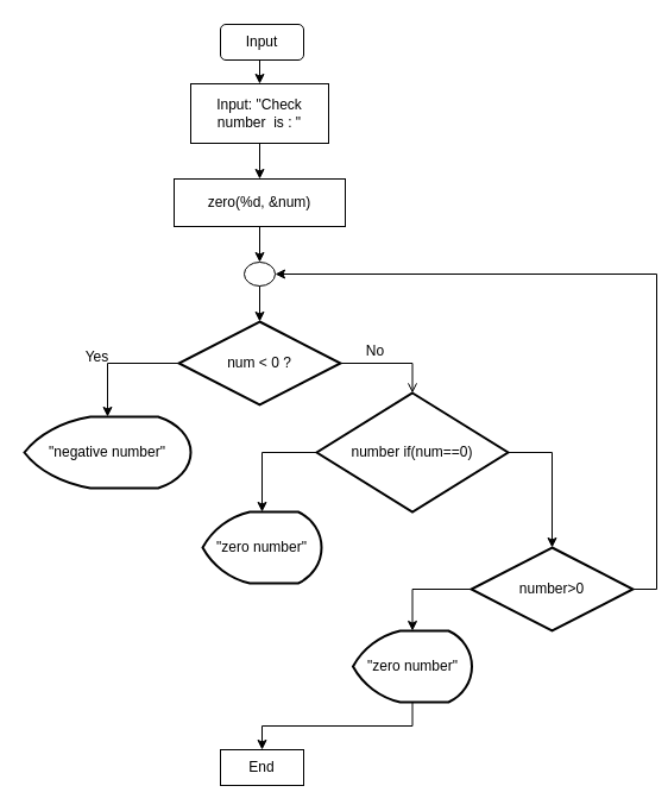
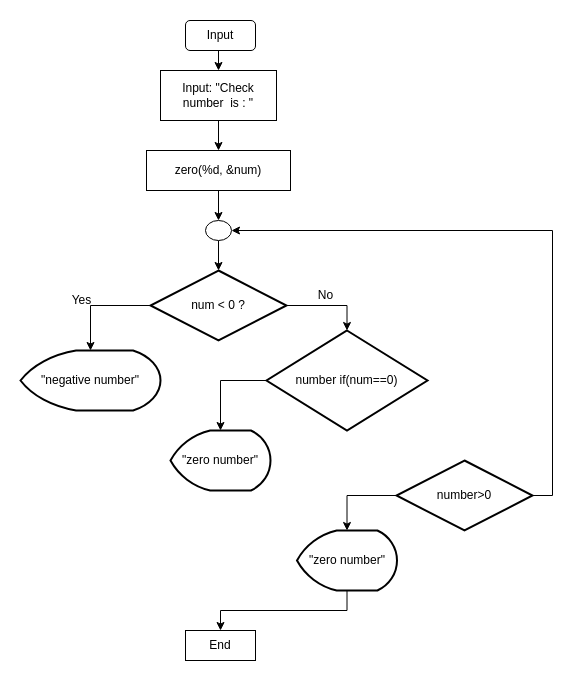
  <mxCell id="0" />
  <mxCell id="1" parent="0" />
  <mxCell id="2" style="edgeStyle=orthogonalEdgeStyle;rounded=0;orthogonalLoop=1;jettySize=auto;html=1;exitX=0.5;exitY=1;exitDx=0;exitDy=0;entryX=0.5;entryY=0;entryDx=0;entryDy=0;" parent="1" source="3" target="5" edge="1"><mxGeometry relative="1" as="geometry" /></mxCell>
  <mxCell id="3" value="Input" style="rounded=1;whiteSpace=wrap;html=1;" parent="1" vertex="1"><mxGeometry x="185" y="20" width="70" height="30" as="geometry" /></mxCell>
  <mxCell id="4" style="edgeStyle=orthogonalEdgeStyle;rounded=0;orthogonalLoop=1;jettySize=auto;html=1;exitX=0.5;exitY=1;exitDx=0;exitDy=0;entryX=0.5;entryY=0;entryDx=0;entryDy=0;" edge="1" parent="1" source="5" target="7"><mxGeometry relative="1" as="geometry" /></mxCell>
  <mxCell id="5" value=" Input: &quot;Check number&amp;nbsp; is : &quot;" style="rounded=0;whiteSpace=wrap;html=1;" parent="1" vertex="1"><mxGeometry x="160" y="70" width="116" height="50" as="geometry" /></mxCell>
  <mxCell id="6" style="edgeStyle=orthogonalEdgeStyle;rounded=0;orthogonalLoop=1;jettySize=auto;html=1;exitX=0.5;exitY=1;exitDx=0;exitDy=0;entryX=0.5;entryY=0;entryDx=0;entryDy=0;entryPerimeter=0;" edge="1" parent="1" source="7" target="19"><mxGeometry relative="1" as="geometry" /></mxCell>
  <mxCell id="7" value="zero(%d, &amp;amp;num)" style="rounded=0;whiteSpace=wrap;html=1;" vertex="1" parent="1"><mxGeometry x="146" y="150" width="144" height="40" as="geometry" /></mxCell>
  <mxCell id="8" style="edgeStyle=orthogonalEdgeStyle;rounded=0;orthogonalLoop=1;jettySize=auto;html=1;exitX=0;exitY=0.5;exitDx=0;exitDy=0;exitPerimeter=0;entryX=0.5;entryY=0;entryDx=0;entryDy=0;entryPerimeter=0;" edge="1" parent="1" source="10" target="11"><mxGeometry relative="1" as="geometry"><mxPoint x="96" y="340" as="targetPoint" /></mxGeometry></mxCell>
- <mxCell id="9" style="edgeStyle=orthogonalEdgeStyle;rounded=0;orthogonalLoop=1;jettySize=auto;html=1;exitX=1;exitY=0.5;exitDx=0;exitDy=0;exitPerimeter=0;entryX=0.5;entryY=0;entryDx=0;entryDy=0;entryPerimeter=0;endArrow=open;" edge="1" parent="1" source="10" target="15"><mxGeometry relative="1" as="geometry" /></mxCell>
+ <mxCell id="9" style="edgeStyle=orthogonalEdgeStyle;rounded=0;orthogonalLoop=1;jettySize=auto;html=1;exitX=1;exitY=0.5;exitDx=0;exitDy=0;exitPerimeter=0;entryX=0.5;entryY=0;entryDx=0;entryDy=0;entryPerimeter=0;" edge="1" parent="1" source="10" target="15"><mxGeometry relative="1" as="geometry" /></mxCell>
  <mxCell id="10" value="num &amp;lt; 0 ?" style="strokeWidth=2;html=1;shape=mxgraph.flowchart.decision;whiteSpace=wrap;" vertex="1" parent="1"><mxGeometry x="150" y="270" width="136" height="70" as="geometry" /></mxCell>
  <mxCell id="11" value="&quot;negative number&quot;" style="strokeWidth=2;html=1;shape=mxgraph.flowchart.display;whiteSpace=wrap;" vertex="1" parent="1"><mxGeometry x="20" y="350" width="140" height="60" as="geometry" /></mxCell>
  <mxCell id="12" value="Yes" style="text;html=1;align=center;verticalAlign=middle;resizable=0;points=[];autosize=1;strokeColor=none;fillColor=none;" vertex="1" parent="1"><mxGeometry x="61" y="285" width="40" height="30" as="geometry" /></mxCell>
  <mxCell id="13" style="edgeStyle=orthogonalEdgeStyle;rounded=0;orthogonalLoop=1;jettySize=auto;html=1;exitX=0;exitY=0.5;exitDx=0;exitDy=0;exitPerimeter=0;entryX=0.5;entryY=0;entryDx=0;entryDy=0;entryPerimeter=0;" edge="1" parent="1" source="15" target="17"><mxGeometry relative="1" as="geometry" /></mxCell>
- <mxCell id="14" style="edgeStyle=orthogonalEdgeStyle;rounded=0;orthogonalLoop=1;jettySize=auto;html=1;exitX=1;exitY=0.5;exitDx=0;exitDy=0;exitPerimeter=0;entryX=0.5;entryY=0;entryDx=0;entryDy=0;entryPerimeter=0;" edge="1" parent="1" source="15" target="22"><mxGeometry relative="1" as="geometry" /></mxCell>
  <mxCell id="15" value="number if(num==0)" style="strokeWidth=2;html=1;shape=mxgraph.flowchart.decision;whiteSpace=wrap;" vertex="1" parent="1"><mxGeometry x="266" y="330" width="161" height="100" as="geometry" /></mxCell>
- <mxCell id="16" value="No" style="text;html=1;align=center;verticalAlign=middle;resizable=0;points=[];autosize=1;strokeColor=none;fillColor=none;" vertex="1" parent="1"><mxGeometry x="295" y="280" width="40" height="30" as="geometry" /></mxCell>
+ <mxCell id="16" value="No" style="text;html=1;align=center;verticalAlign=middle;resizable=0;points=[];autosize=1;strokeColor=none;fillColor=none;" vertex="1" parent="1"><mxGeometry x="305" y="280" width="40" height="30" as="geometry" /></mxCell>
  <mxCell id="17" value="&quot;zero number&quot;" style="strokeWidth=2;html=1;shape=mxgraph.flowchart.display;whiteSpace=wrap;" vertex="1" parent="1"><mxGeometry x="170" y="430" width="100" height="60" as="geometry" /></mxCell>
  <mxCell id="18" style="edgeStyle=orthogonalEdgeStyle;rounded=0;orthogonalLoop=1;jettySize=auto;html=1;exitX=0.5;exitY=1;exitDx=0;exitDy=0;exitPerimeter=0;entryX=0.5;entryY=0;entryDx=0;entryDy=0;entryPerimeter=0;" edge="1" parent="1" source="19" target="10"><mxGeometry relative="1" as="geometry" /></mxCell>
  <mxCell id="19" value="" style="verticalLabelPosition=bottom;verticalAlign=top;html=1;shape=mxgraph.flowchart.on-page_reference;" vertex="1" parent="1"><mxGeometry x="205" y="220" width="26" height="20" as="geometry" /></mxCell>
  <mxCell id="20" style="edgeStyle=orthogonalEdgeStyle;rounded=0;orthogonalLoop=1;jettySize=auto;html=1;exitX=1;exitY=0.5;exitDx=0;exitDy=0;exitPerimeter=0;entryX=1;entryY=0.5;entryDx=0;entryDy=0;entryPerimeter=0;" edge="1" parent="1" source="22" target="19"><mxGeometry relative="1" as="geometry" /></mxCell>
  <mxCell id="21" style="edgeStyle=orthogonalEdgeStyle;rounded=0;orthogonalLoop=1;jettySize=auto;html=1;exitX=0;exitY=0.5;exitDx=0;exitDy=0;exitPerimeter=0;entryX=0.5;entryY=0;entryDx=0;entryDy=0;entryPerimeter=0;" edge="1" parent="1" source="22" target="24"><mxGeometry relative="1" as="geometry" /></mxCell>
  <mxCell id="22" value="number&amp;gt;0" style="strokeWidth=2;html=1;shape=mxgraph.flowchart.decision;whiteSpace=wrap;" vertex="1" parent="1"><mxGeometry x="396" y="460" width="136" height="70" as="geometry" /></mxCell>
  <mxCell id="23" style="edgeStyle=orthogonalEdgeStyle;rounded=0;orthogonalLoop=1;jettySize=auto;html=1;exitX=0.5;exitY=1;exitDx=0;exitDy=0;exitPerimeter=0;entryX=0.5;entryY=0;entryDx=0;entryDy=0;" edge="1" parent="1" source="24" target="25"><mxGeometry relative="1" as="geometry" /></mxCell>
  <mxCell id="24" value="&quot;zero number&quot;" style="strokeWidth=2;html=1;shape=mxgraph.flowchart.display;whiteSpace=wrap;" vertex="1" parent="1"><mxGeometry x="296.5" y="530" width="100" height="60" as="geometry" /></mxCell>
  <mxCell id="25" value="End" style="whiteSpace=wrap;html=1;rounded=0;" vertex="1" parent="1"><mxGeometry x="185" y="630" width="70" height="30" as="geometry" /></mxCell>
